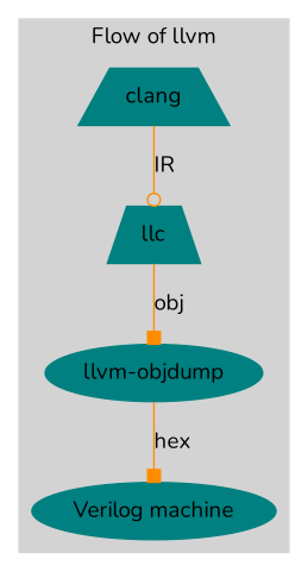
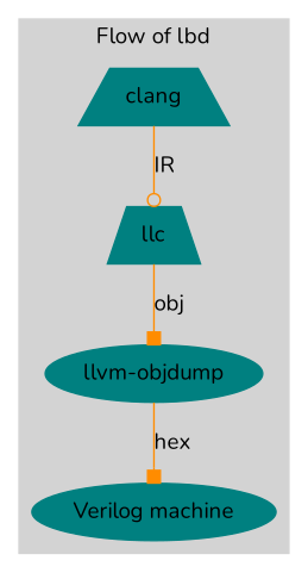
  digraph {
    rankdir=TB
    fontname=Nunito
    node [color=teal style=filled shape=trapezium fontname=Nunito]
    edge [color=darkorange arrowhead=box fontname=Nunito]
    n1 [label=clang]
    n2 [label=llc]
    "llvm-objdump" [shape=ellipse]
    n4 [label="Verilog machine" shape=ellipse]
    subgraph cluster_1 {
      color=lightgrey
-     label="Flow of llvm"
+     label="Flow of lbd"
      style=filled
      n1
      n2
      "llvm-objdump"
      n4
    }
    n1 -> n2 [label=IR arrowhead=odot]
    n2 -> "llvm-objdump" [label=obj]
    "llvm-objdump" -> n4 [label=hex]
  }
